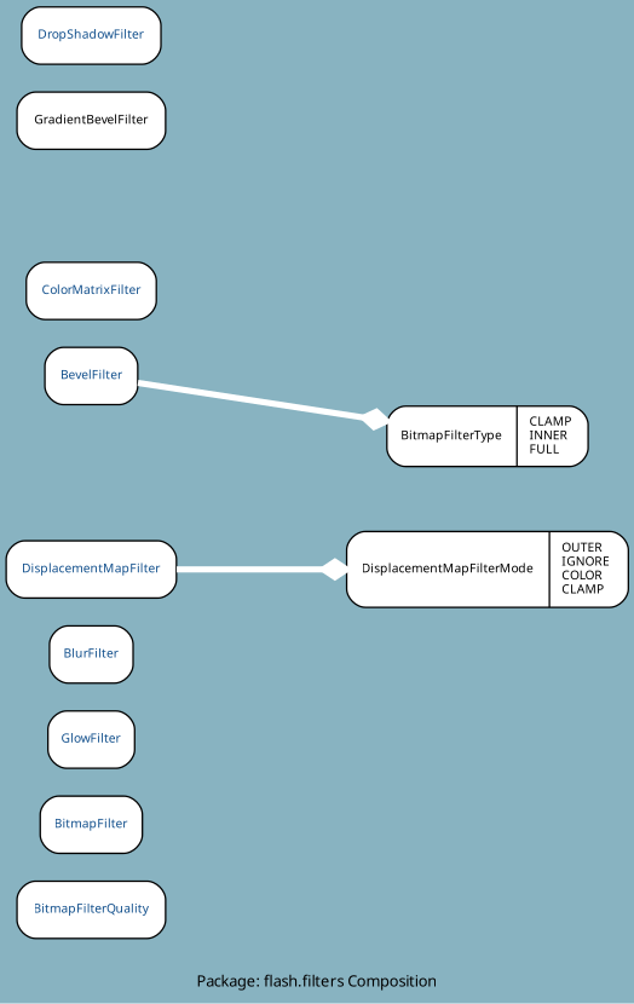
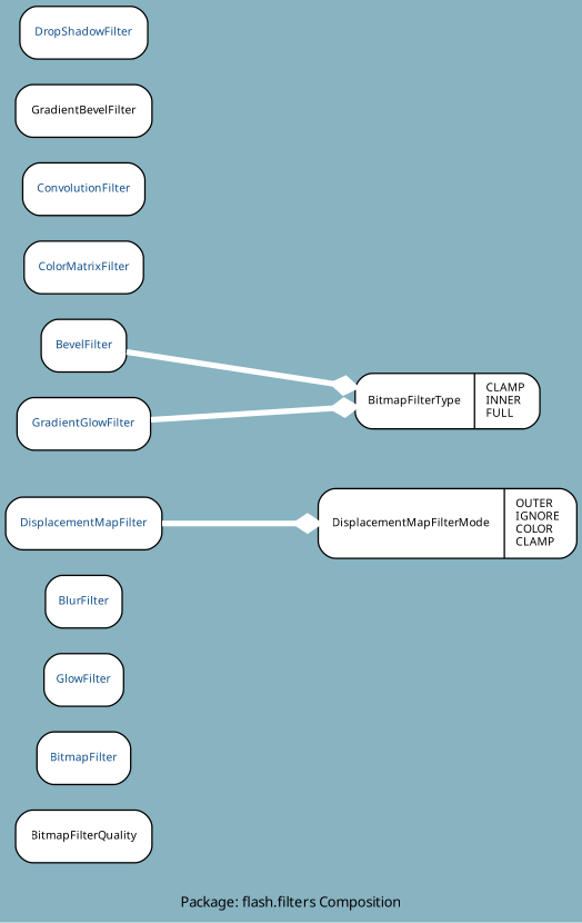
  digraph {
    bgcolor="#88B3C1"
    fontcolor=black
    fontname=Sans
    fontsize=10
    label="Package: flash.filters Composition"
    rankdir=LR
    node [color=black fillcolor=white fontcolor="#104E8B" fontname=Sans fontsize=8 shape=record style="rounded,filled"]
    edge [arrowhead=diamond arrowsize=1.25 color=white fontcolor=black fontname=Sans fontsize=8 minlen=3 style="setlinewidth(4)"]
-   n1 [height=0.50 label="{BitmapFilterQuality}" portPos=BitmapFilterQuality width=1.33]
+   n1 [fontcolor=black height=0.50 label="{BitmapFilterQuality}" portPos=BitmapFilterQuality width=1.33]
    n2 [height=0.50 label="{BitmapFilter}" portPos=BitmapFilter width=0.92]
    n3 [height=0.50 label="{GlowFilter}" portPos=GlowFilter width=0.78]
    n4 [height=0.50 label="{BlurFilter}" portPos=BlurFilter width=0.75]
    n5 [height=0.50 label="{DisplacementMapFilter}" portPos=DisplacementMapFilter width=1.53]
    n6 [fontcolor=black height=0.67 label="{DisplacementMapFilterMode|OUTER\lIGNORE\lCOLOR\lCLAMP\l}" width=2.53]
    n7 [height=0.50 label="{BevelFilter}" portPos=BevelFilter width=0.83]
    n8 [fontcolor=black height=0.53 label="{BitmapFilterType|CLAMP\lINNER\lFULL\l}" width=1.81]
    n9 [height=0.50 label="{ColorMatrixFilter}" portPos=ColorMatrixFilter width=1.17]
+   n10 [height=0.50 label="{ConvolutionFilter}" portPos=ConvolutionFilter width=1.19]
    n11 [fontcolor=black height=0.50 label="{GradientBevelFilter}" portPos=GradientBevelFilter width=1.33]
    n12 [height=0.50 label="{DropShadowFilter}" portPos=DropShadowFilter width=1.25]
+   n13 [height=0.50 label="{GradientGlowFilter}" portPos=GradientGlowFilter width=1.31]
    n5 -> n6
    n7 -> n8
+   n13 -> n8
  }
